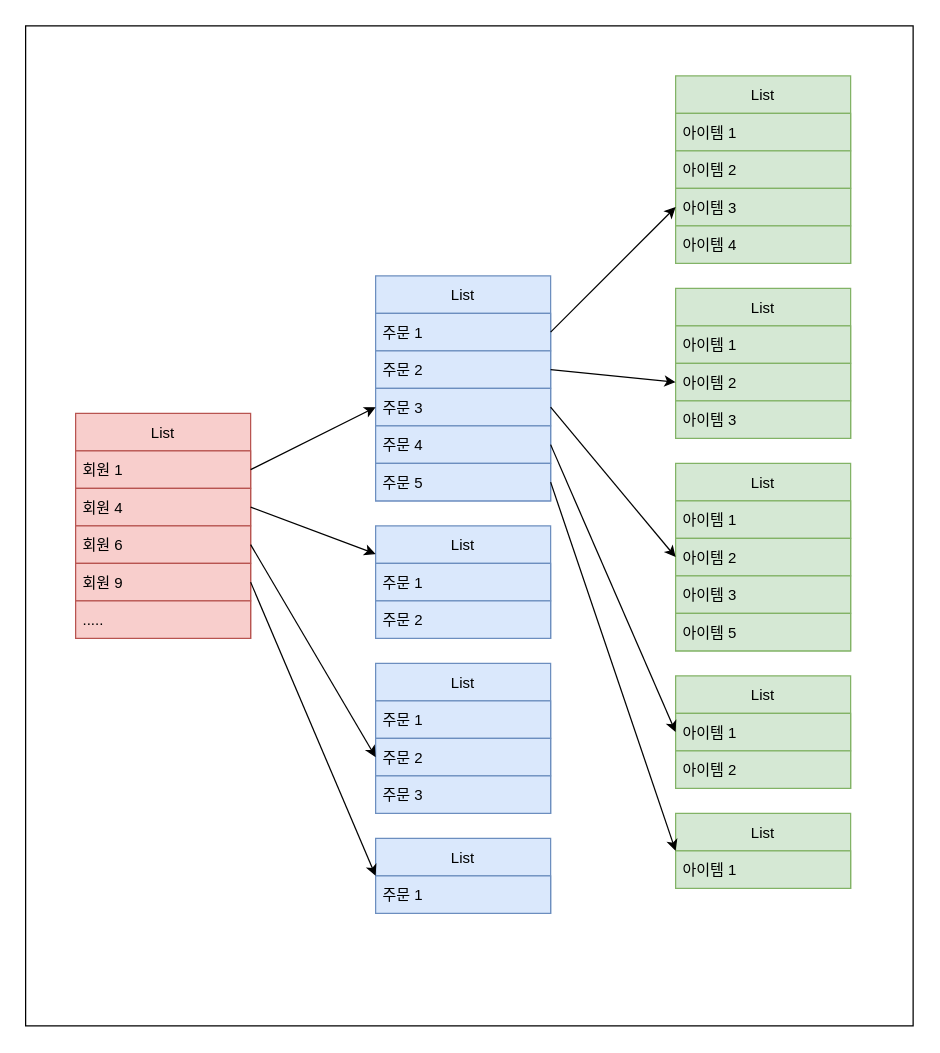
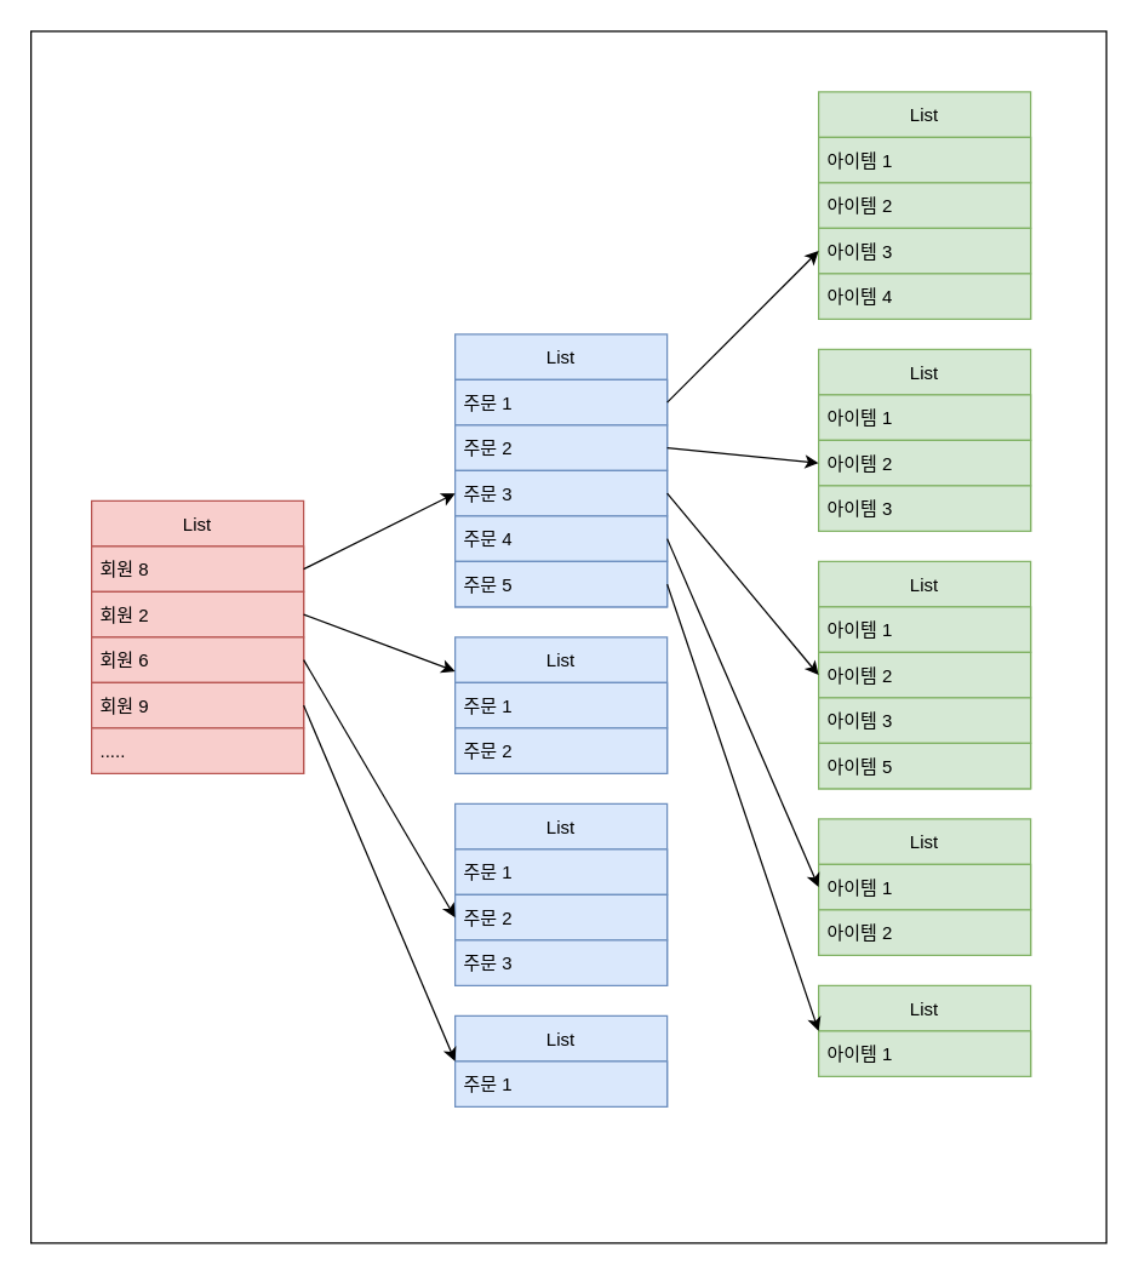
  <mxCell id="0" />
  <mxCell id="1" parent="0" />
  <mxCell id="2" value="" style="rounded=0;whiteSpace=wrap;html=1;" vertex="1" parent="1"><mxGeometry x="20" y="20" width="710" height="800" as="geometry" /></mxCell>
  <mxCell id="3" value="List" style="swimlane;fontStyle=0;childLayout=stackLayout;horizontal=1;startSize=30;horizontalStack=0;resizeParent=1;resizeParentMax=0;resizeLast=0;collapsible=1;marginBottom=0;fillColor=#f8cecc;strokeColor=#b85450;" vertex="1" parent="1"><mxGeometry x="60" y="330" width="140" height="180" as="geometry" /></mxCell>
- <mxCell id="4" value="회원 1 " style="text;strokeColor=#b85450;fillColor=#f8cecc;align=left;verticalAlign=middle;spacingLeft=4;spacingRight=4;overflow=hidden;points=[[0,0.5],[1,0.5]];portConstraint=eastwest;rotatable=0;" vertex="1" parent="3"><mxGeometry y="30" width="140" height="30" as="geometry" /></mxCell>
- <mxCell id="5" value="회원 4" style="text;strokeColor=#b85450;fillColor=#f8cecc;align=left;verticalAlign=middle;spacingLeft=4;spacingRight=4;overflow=hidden;points=[[0,0.5],[1,0.5]];portConstraint=eastwest;rotatable=0;" vertex="1" parent="3"><mxGeometry y="60" width="140" height="30" as="geometry" /></mxCell>
+ <mxCell id="4" value="회원 8 " style="text;strokeColor=#b85450;fillColor=#f8cecc;align=left;verticalAlign=middle;spacingLeft=4;spacingRight=4;overflow=hidden;points=[[0,0.5],[1,0.5]];portConstraint=eastwest;rotatable=0;" vertex="1" parent="3"><mxGeometry y="30" width="140" height="30" as="geometry" /></mxCell>
+ <mxCell id="5" value="회원 2" style="text;strokeColor=#b85450;fillColor=#f8cecc;align=left;verticalAlign=middle;spacingLeft=4;spacingRight=4;overflow=hidden;points=[[0,0.5],[1,0.5]];portConstraint=eastwest;rotatable=0;" vertex="1" parent="3"><mxGeometry y="60" width="140" height="30" as="geometry" /></mxCell>
  <mxCell id="6" value="회원 6" style="text;strokeColor=#b85450;fillColor=#f8cecc;align=left;verticalAlign=middle;spacingLeft=4;spacingRight=4;overflow=hidden;points=[[0,0.5],[1,0.5]];portConstraint=eastwest;rotatable=0;" vertex="1" parent="3"><mxGeometry y="90" width="140" height="30" as="geometry" /></mxCell>
  <mxCell id="7" value="회원 9  " style="text;strokeColor=#b85450;fillColor=#f8cecc;align=left;verticalAlign=middle;spacingLeft=4;spacingRight=4;overflow=hidden;points=[[0,0.5],[1,0.5]];portConstraint=eastwest;rotatable=0;" vertex="1" parent="3"><mxGeometry y="120" width="140" height="30" as="geometry" /></mxCell>
  <mxCell id="8" value="....." style="text;strokeColor=#b85450;fillColor=#f8cecc;align=left;verticalAlign=middle;spacingLeft=4;spacingRight=4;overflow=hidden;points=[[0,0.5],[1,0.5]];portConstraint=eastwest;rotatable=0;" vertex="1" parent="3"><mxGeometry y="150" width="140" height="30" as="geometry" /></mxCell>
  <mxCell id="9" value="List" style="swimlane;fontStyle=0;childLayout=stackLayout;horizontal=1;startSize=30;horizontalStack=0;resizeParent=1;resizeParentMax=0;resizeLast=0;collapsible=1;marginBottom=0;fillColor=#dae8fc;strokeColor=#6c8ebf;" vertex="1" parent="1"><mxGeometry x="300" y="220" width="140" height="180" as="geometry" /></mxCell>
  <mxCell id="10" value="주문 1 " style="text;strokeColor=#6c8ebf;fillColor=#dae8fc;align=left;verticalAlign=middle;spacingLeft=4;spacingRight=4;overflow=hidden;points=[[0,0.5],[1,0.5]];portConstraint=eastwest;rotatable=0;" vertex="1" parent="9"><mxGeometry y="30" width="140" height="30" as="geometry" /></mxCell>
  <mxCell id="11" value="주문 2" style="text;strokeColor=#6c8ebf;fillColor=#dae8fc;align=left;verticalAlign=middle;spacingLeft=4;spacingRight=4;overflow=hidden;points=[[0,0.5],[1,0.5]];portConstraint=eastwest;rotatable=0;" vertex="1" parent="9"><mxGeometry y="60" width="140" height="30" as="geometry" /></mxCell>
  <mxCell id="12" value="주문 3" style="text;strokeColor=#6c8ebf;fillColor=#dae8fc;align=left;verticalAlign=middle;spacingLeft=4;spacingRight=4;overflow=hidden;points=[[0,0.5],[1,0.5]];portConstraint=eastwest;rotatable=0;" vertex="1" parent="9"><mxGeometry y="90" width="140" height="30" as="geometry" /></mxCell>
  <mxCell id="13" value="주문 4" style="text;strokeColor=#6c8ebf;fillColor=#dae8fc;align=left;verticalAlign=middle;spacingLeft=4;spacingRight=4;overflow=hidden;points=[[0,0.5],[1,0.5]];portConstraint=eastwest;rotatable=0;" vertex="1" parent="9"><mxGeometry y="120" width="140" height="30" as="geometry" /></mxCell>
  <mxCell id="14" value="주문 5" style="text;strokeColor=#6c8ebf;fillColor=#dae8fc;align=left;verticalAlign=middle;spacingLeft=4;spacingRight=4;overflow=hidden;points=[[0,0.5],[1,0.5]];portConstraint=eastwest;rotatable=0;" vertex="1" parent="9"><mxGeometry y="150" width="140" height="30" as="geometry" /></mxCell>
  <mxCell id="15" value="" style="endArrow=classic;html=1;rounded=0;exitX=1;exitY=0.5;exitDx=0;exitDy=0;entryX=0;entryY=0.5;entryDx=0;entryDy=0;" edge="1" parent="1" source="4" target="12"><mxGeometry width="50" height="50" relative="1" as="geometry"><mxPoint x="240" y="380" as="sourcePoint" /><mxPoint x="290" y="330" as="targetPoint" /></mxGeometry></mxCell>
  <mxCell id="16" value="List" style="swimlane;fontStyle=0;childLayout=stackLayout;horizontal=1;startSize=30;horizontalStack=0;resizeParent=1;resizeParentMax=0;resizeLast=0;collapsible=1;marginBottom=0;fillColor=#dae8fc;strokeColor=#6c8ebf;" vertex="1" parent="1"><mxGeometry x="300" y="420" width="140" height="90" as="geometry" /></mxCell>
  <mxCell id="17" value="주문 1 " style="text;strokeColor=#6c8ebf;fillColor=#dae8fc;align=left;verticalAlign=middle;spacingLeft=4;spacingRight=4;overflow=hidden;points=[[0,0.5],[1,0.5]];portConstraint=eastwest;rotatable=0;" vertex="1" parent="16"><mxGeometry y="30" width="140" height="30" as="geometry" /></mxCell>
  <mxCell id="18" value="주문 2" style="text;strokeColor=#6c8ebf;fillColor=#dae8fc;align=left;verticalAlign=middle;spacingLeft=4;spacingRight=4;overflow=hidden;points=[[0,0.5],[1,0.5]];portConstraint=eastwest;rotatable=0;" vertex="1" parent="16"><mxGeometry y="60" width="140" height="30" as="geometry" /></mxCell>
  <mxCell id="19" value="" style="endArrow=classic;html=1;rounded=0;exitX=1;exitY=0.5;exitDx=0;exitDy=0;entryX=0;entryY=0.25;entryDx=0;entryDy=0;" edge="1" parent="1" source="5" target="16"><mxGeometry width="50" height="50" relative="1" as="geometry"><mxPoint x="260" y="420" as="sourcePoint" /><mxPoint x="350" y="420" as="targetPoint" /></mxGeometry></mxCell>
  <mxCell id="20" value="List" style="swimlane;fontStyle=0;childLayout=stackLayout;horizontal=1;startSize=30;horizontalStack=0;resizeParent=1;resizeParentMax=0;resizeLast=0;collapsible=1;marginBottom=0;fillColor=#dae8fc;strokeColor=#6c8ebf;" vertex="1" parent="1"><mxGeometry x="300" y="530" width="140" height="120" as="geometry" /></mxCell>
  <mxCell id="21" value="주문 1 " style="text;strokeColor=#6c8ebf;fillColor=#dae8fc;align=left;verticalAlign=middle;spacingLeft=4;spacingRight=4;overflow=hidden;points=[[0,0.5],[1,0.5]];portConstraint=eastwest;rotatable=0;" vertex="1" parent="20"><mxGeometry y="30" width="140" height="30" as="geometry" /></mxCell>
  <mxCell id="22" value="주문 2" style="text;strokeColor=#6c8ebf;fillColor=#dae8fc;align=left;verticalAlign=middle;spacingLeft=4;spacingRight=4;overflow=hidden;points=[[0,0.5],[1,0.5]];portConstraint=eastwest;rotatable=0;" vertex="1" parent="20"><mxGeometry y="60" width="140" height="30" as="geometry" /></mxCell>
  <mxCell id="23" value="주문 3" style="text;strokeColor=#6c8ebf;fillColor=#dae8fc;align=left;verticalAlign=middle;spacingLeft=4;spacingRight=4;overflow=hidden;points=[[0,0.5],[1,0.5]];portConstraint=eastwest;rotatable=0;" vertex="1" parent="20"><mxGeometry y="90" width="140" height="30" as="geometry" /></mxCell>
  <mxCell id="24" value="" style="endArrow=classic;html=1;rounded=0;exitX=1;exitY=0.5;exitDx=0;exitDy=0;entryX=0;entryY=0.5;entryDx=0;entryDy=0;" edge="1" parent="1" source="6" target="22"><mxGeometry width="50" height="50" relative="1" as="geometry"><mxPoint x="240" y="415" as="sourcePoint" /><mxPoint x="370" y="445" as="targetPoint" /></mxGeometry></mxCell>
  <mxCell id="25" value="List" style="swimlane;fontStyle=0;childLayout=stackLayout;horizontal=1;startSize=30;horizontalStack=0;resizeParent=1;resizeParentMax=0;resizeLast=0;collapsible=1;marginBottom=0;fillColor=#dae8fc;strokeColor=#6c8ebf;" vertex="1" parent="1"><mxGeometry x="300" y="670" width="140" height="60" as="geometry" /></mxCell>
  <mxCell id="26" value="주문 1 " style="text;strokeColor=#6c8ebf;fillColor=#dae8fc;align=left;verticalAlign=middle;spacingLeft=4;spacingRight=4;overflow=hidden;points=[[0,0.5],[1,0.5]];portConstraint=eastwest;rotatable=0;" vertex="1" parent="25"><mxGeometry y="30" width="140" height="30" as="geometry" /></mxCell>
  <mxCell id="27" value="" style="endArrow=classic;html=1;rounded=0;exitX=1;exitY=0.5;exitDx=0;exitDy=0;entryX=0;entryY=0.5;entryDx=0;entryDy=0;" edge="1" parent="1" source="7" target="25"><mxGeometry width="50" height="50" relative="1" as="geometry"><mxPoint x="240" y="445" as="sourcePoint" /><mxPoint x="371.96" y="543" as="targetPoint" /></mxGeometry></mxCell>
  <mxCell id="28" value="List" style="swimlane;fontStyle=0;childLayout=stackLayout;horizontal=1;startSize=30;horizontalStack=0;resizeParent=1;resizeParentMax=0;resizeLast=0;collapsible=1;marginBottom=0;fillColor=#d5e8d4;strokeColor=#82b366;" vertex="1" parent="1"><mxGeometry x="540" y="230" width="140" height="120" as="geometry" /></mxCell>
  <mxCell id="29" value="아이템 1" style="text;strokeColor=#82b366;fillColor=#d5e8d4;align=left;verticalAlign=middle;spacingLeft=4;spacingRight=4;overflow=hidden;points=[[0,0.5],[1,0.5]];portConstraint=eastwest;rotatable=0;" vertex="1" parent="28"><mxGeometry y="30" width="140" height="30" as="geometry" /></mxCell>
  <mxCell id="30" value="아이템 2" style="text;strokeColor=#82b366;fillColor=#d5e8d4;align=left;verticalAlign=middle;spacingLeft=4;spacingRight=4;overflow=hidden;points=[[0,0.5],[1,0.5]];portConstraint=eastwest;rotatable=0;" vertex="1" parent="28"><mxGeometry y="60" width="140" height="30" as="geometry" /></mxCell>
  <mxCell id="31" value="아이템 3" style="text;strokeColor=#82b366;fillColor=#d5e8d4;align=left;verticalAlign=middle;spacingLeft=4;spacingRight=4;overflow=hidden;points=[[0,0.5],[1,0.5]];portConstraint=eastwest;rotatable=0;" vertex="1" parent="28"><mxGeometry y="90" width="140" height="30" as="geometry" /></mxCell>
  <mxCell id="32" value="List" style="swimlane;fontStyle=0;childLayout=stackLayout;horizontal=1;startSize=30;horizontalStack=0;resizeParent=1;resizeParentMax=0;resizeLast=0;collapsible=1;marginBottom=0;fillColor=#d5e8d4;strokeColor=#82b366;" vertex="1" parent="1"><mxGeometry x="540" y="60" width="140" height="150" as="geometry" /></mxCell>
  <mxCell id="33" value="아이템 1" style="text;strokeColor=#82b366;fillColor=#d5e8d4;align=left;verticalAlign=middle;spacingLeft=4;spacingRight=4;overflow=hidden;points=[[0,0.5],[1,0.5]];portConstraint=eastwest;rotatable=0;" vertex="1" parent="32"><mxGeometry y="30" width="140" height="30" as="geometry" /></mxCell>
  <mxCell id="34" value="아이템 2" style="text;strokeColor=#82b366;fillColor=#d5e8d4;align=left;verticalAlign=middle;spacingLeft=4;spacingRight=4;overflow=hidden;points=[[0,0.5],[1,0.5]];portConstraint=eastwest;rotatable=0;" vertex="1" parent="32"><mxGeometry y="60" width="140" height="30" as="geometry" /></mxCell>
  <mxCell id="35" value="아이템 3" style="text;strokeColor=#82b366;fillColor=#d5e8d4;align=left;verticalAlign=middle;spacingLeft=4;spacingRight=4;overflow=hidden;points=[[0,0.5],[1,0.5]];portConstraint=eastwest;rotatable=0;" vertex="1" parent="32"><mxGeometry y="90" width="140" height="30" as="geometry" /></mxCell>
  <mxCell id="36" value="아이템 4" style="text;strokeColor=#82b366;fillColor=#d5e8d4;align=left;verticalAlign=middle;spacingLeft=4;spacingRight=4;overflow=hidden;points=[[0,0.5],[1,0.5]];portConstraint=eastwest;rotatable=0;" vertex="1" parent="32"><mxGeometry y="120" width="140" height="30" as="geometry" /></mxCell>
  <mxCell id="37" value="List" style="swimlane;fontStyle=0;childLayout=stackLayout;horizontal=1;startSize=30;horizontalStack=0;resizeParent=1;resizeParentMax=0;resizeLast=0;collapsible=1;marginBottom=0;fillColor=#d5e8d4;strokeColor=#82b366;" vertex="1" parent="1"><mxGeometry x="540" y="370" width="140" height="150" as="geometry" /></mxCell>
  <mxCell id="38" value="아이템 1" style="text;strokeColor=#82b366;fillColor=#d5e8d4;align=left;verticalAlign=middle;spacingLeft=4;spacingRight=4;overflow=hidden;points=[[0,0.5],[1,0.5]];portConstraint=eastwest;rotatable=0;" vertex="1" parent="37"><mxGeometry y="30" width="140" height="30" as="geometry" /></mxCell>
  <mxCell id="39" value="아이템 2" style="text;strokeColor=#82b366;fillColor=#d5e8d4;align=left;verticalAlign=middle;spacingLeft=4;spacingRight=4;overflow=hidden;points=[[0,0.5],[1,0.5]];portConstraint=eastwest;rotatable=0;" vertex="1" parent="37"><mxGeometry y="60" width="140" height="30" as="geometry" /></mxCell>
  <mxCell id="40" value="아이템 3" style="text;strokeColor=#82b366;fillColor=#d5e8d4;align=left;verticalAlign=middle;spacingLeft=4;spacingRight=4;overflow=hidden;points=[[0,0.5],[1,0.5]];portConstraint=eastwest;rotatable=0;" vertex="1" parent="37"><mxGeometry y="90" width="140" height="30" as="geometry" /></mxCell>
  <mxCell id="41" value="아이템 5" style="text;strokeColor=#82b366;fillColor=#d5e8d4;align=left;verticalAlign=middle;spacingLeft=4;spacingRight=4;overflow=hidden;points=[[0,0.5],[1,0.5]];portConstraint=eastwest;rotatable=0;" vertex="1" parent="37"><mxGeometry y="120" width="140" height="30" as="geometry" /></mxCell>
  <mxCell id="42" value="" style="endArrow=classic;html=1;rounded=0;exitX=1;exitY=0.5;exitDx=0;exitDy=0;entryX=0;entryY=0.5;entryDx=0;entryDy=0;" edge="1" parent="1" source="10" target="35"><mxGeometry width="50" height="50" relative="1" as="geometry"><mxPoint x="510" y="375" as="sourcePoint" /><mxPoint x="620" y="435" as="targetPoint" /></mxGeometry></mxCell>
  <mxCell id="43" value="" style="endArrow=classic;html=1;rounded=0;exitX=1;exitY=0.5;exitDx=0;exitDy=0;entryX=0;entryY=0.5;entryDx=0;entryDy=0;" edge="1" parent="1" source="11" target="30"><mxGeometry width="50" height="50" relative="1" as="geometry"><mxPoint x="450" y="385" as="sourcePoint" /><mxPoint x="550" y="445" as="targetPoint" /></mxGeometry></mxCell>
  <mxCell id="44" value="" style="endArrow=classic;html=1;rounded=0;exitX=1;exitY=0.5;exitDx=0;exitDy=0;entryX=0;entryY=0.5;entryDx=0;entryDy=0;" edge="1" parent="1" source="12" target="39"><mxGeometry width="50" height="50" relative="1" as="geometry"><mxPoint x="450" y="415" as="sourcePoint" /><mxPoint x="550" y="615" as="targetPoint" /></mxGeometry></mxCell>
  <mxCell id="45" value="List" style="swimlane;fontStyle=0;childLayout=stackLayout;horizontal=1;startSize=30;horizontalStack=0;resizeParent=1;resizeParentMax=0;resizeLast=0;collapsible=1;marginBottom=0;fillColor=#d5e8d4;strokeColor=#82b366;" vertex="1" parent="1"><mxGeometry x="540" y="540" width="140" height="90" as="geometry" /></mxCell>
  <mxCell id="46" value="아이템 1" style="text;strokeColor=#82b366;fillColor=#d5e8d4;align=left;verticalAlign=middle;spacingLeft=4;spacingRight=4;overflow=hidden;points=[[0,0.5],[1,0.5]];portConstraint=eastwest;rotatable=0;" vertex="1" parent="45"><mxGeometry y="30" width="140" height="30" as="geometry" /></mxCell>
  <mxCell id="47" value="아이템 2" style="text;strokeColor=#82b366;fillColor=#d5e8d4;align=left;verticalAlign=middle;spacingLeft=4;spacingRight=4;overflow=hidden;points=[[0,0.5],[1,0.5]];portConstraint=eastwest;rotatable=0;" vertex="1" parent="45"><mxGeometry y="60" width="140" height="30" as="geometry" /></mxCell>
  <mxCell id="48" value="" style="endArrow=classic;html=1;rounded=0;exitX=1;exitY=0.5;exitDx=0;exitDy=0;entryX=0;entryY=0.5;entryDx=0;entryDy=0;" edge="1" parent="1" source="13" target="46"><mxGeometry width="50" height="50" relative="1" as="geometry"><mxPoint x="450" y="385" as="sourcePoint" /><mxPoint x="550" y="525" as="targetPoint" /></mxGeometry></mxCell>
  <mxCell id="49" value="List" style="swimlane;fontStyle=0;childLayout=stackLayout;horizontal=1;startSize=30;horizontalStack=0;resizeParent=1;resizeParentMax=0;resizeLast=0;collapsible=1;marginBottom=0;fillColor=#d5e8d4;strokeColor=#82b366;" vertex="1" parent="1"><mxGeometry x="540" y="650" width="140" height="60" as="geometry" /></mxCell>
  <mxCell id="50" value="아이템 1" style="text;strokeColor=#82b366;fillColor=#d5e8d4;align=left;verticalAlign=middle;spacingLeft=4;spacingRight=4;overflow=hidden;points=[[0,0.5],[1,0.5]];portConstraint=eastwest;rotatable=0;" vertex="1" parent="49"><mxGeometry y="30" width="140" height="30" as="geometry" /></mxCell>
  <mxCell id="51" value="" style="endArrow=classic;html=1;rounded=0;exitX=1;exitY=0.5;exitDx=0;exitDy=0;" edge="1" parent="1" source="14"><mxGeometry width="50" height="50" relative="1" as="geometry"><mxPoint x="450" y="415" as="sourcePoint" /><mxPoint x="540" y="680" as="targetPoint" /></mxGeometry></mxCell>
